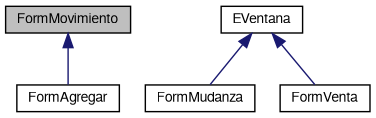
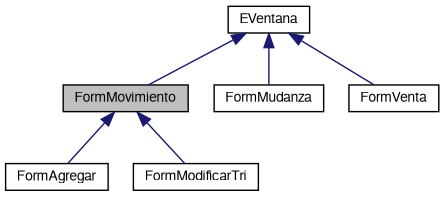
  digraph {
    node [color=black fontname=FreeSans fontsize=10 shape=record]
    edge [color=midnightblue dir=back fontname=FreeSans fontsize=10 labelfontname=FreeSans labelfontsize=10 style=solid]
    n1 [fillcolor=grey75 fontcolor=black height=0.2 label=FormMovimiento style=filled width=0.4]
    n2 [height=0.2 label=FormAgregar width=0.4]
+   n3 [height=0.2 label=FormModificarTri width=0.4]
    n4 [height=0.2 label=FormMudanza width=0.4]
    n5 [height=0.2 label=FormVenta width=0.4]
    n6 [height=0.2 label=EVentana width=0.4]
    n1 -> n2
+   n1 -> n3
+   n6 -> n1
    n6 -> n4
    n6 -> n5
  }
